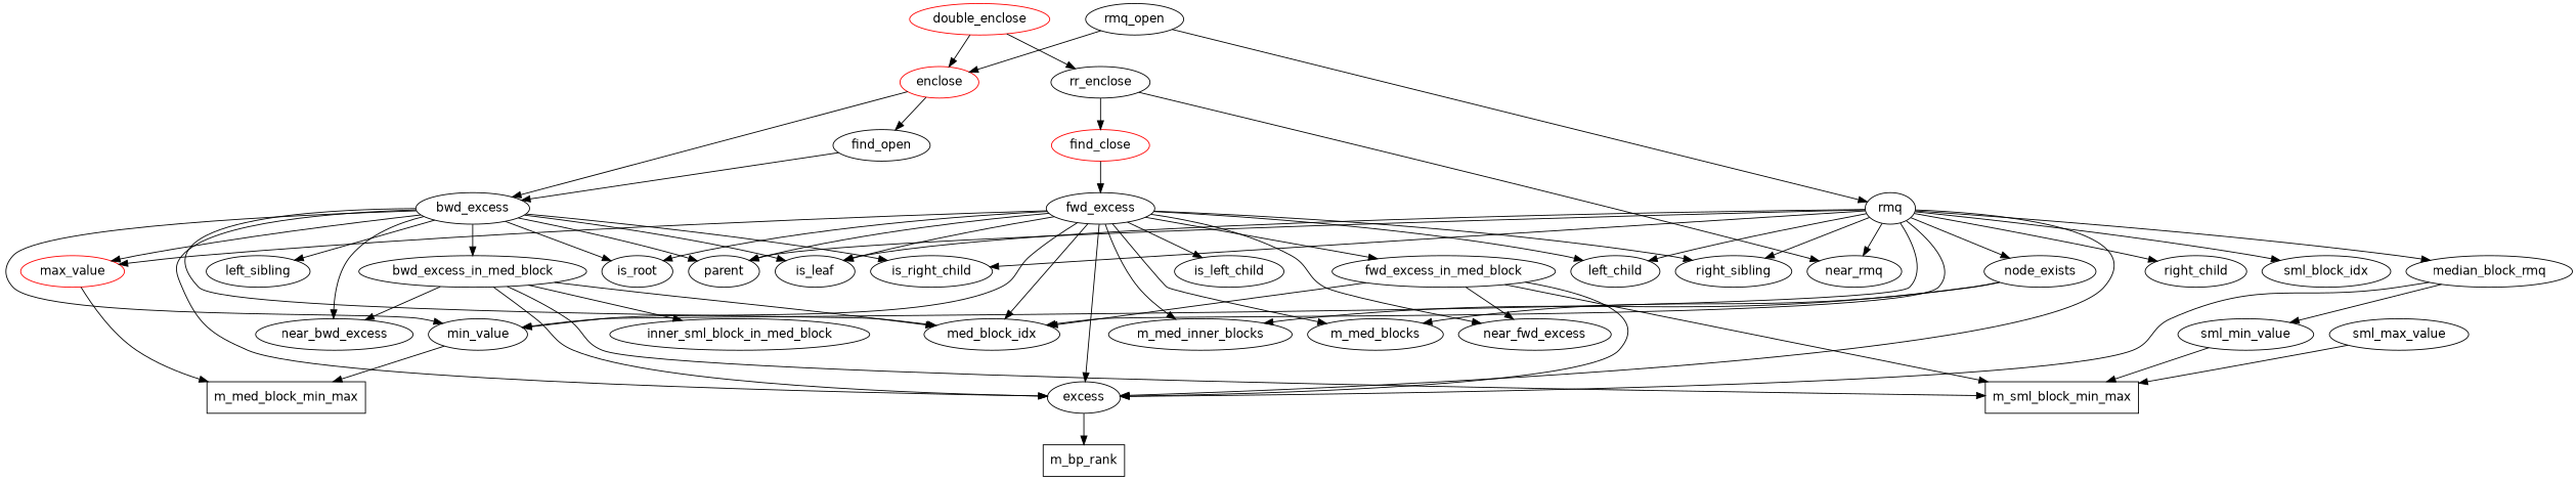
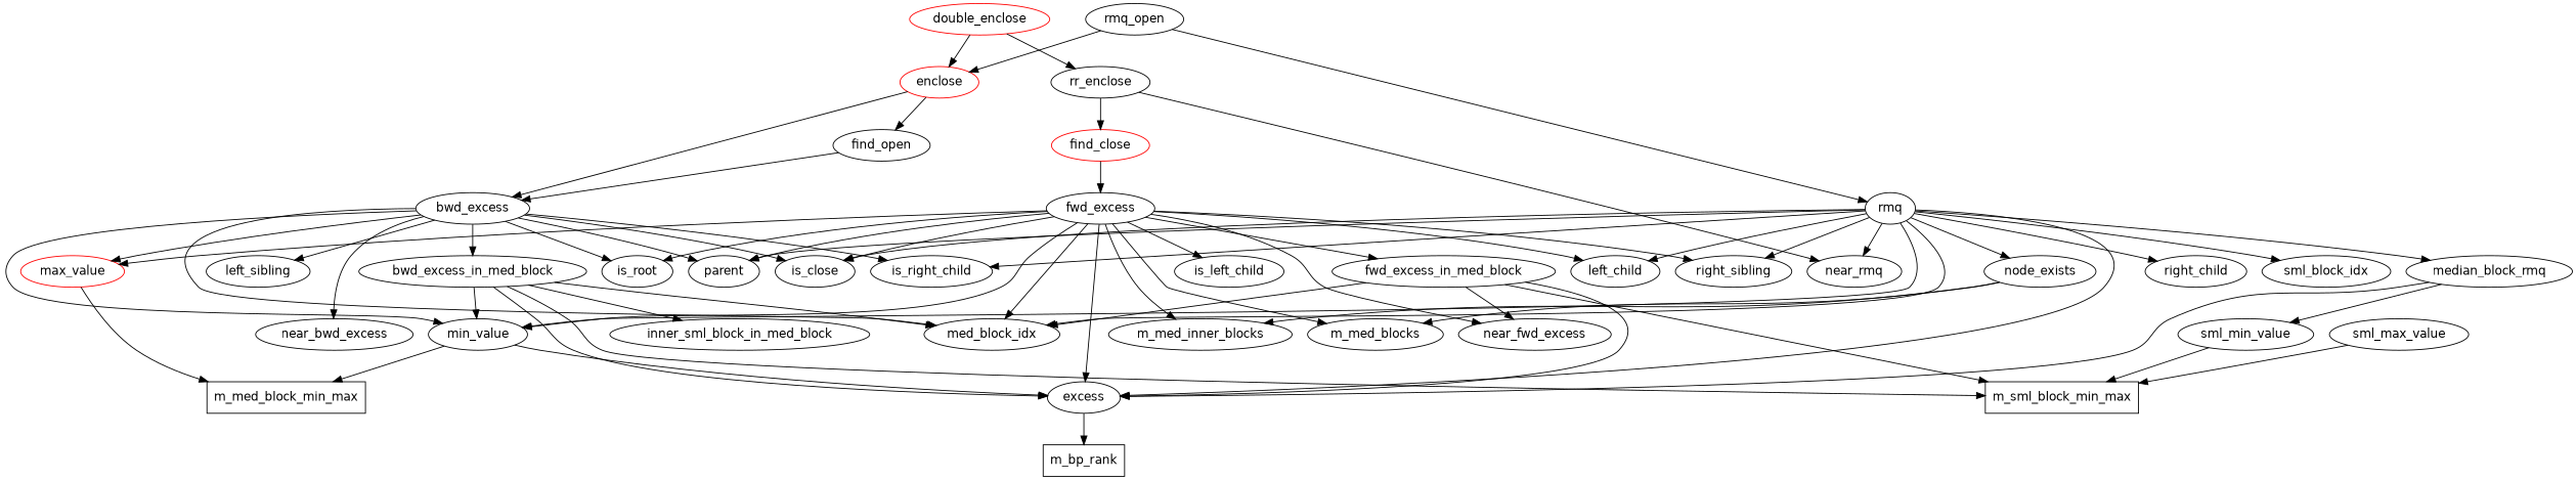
  digraph {
    fontname="DejaVu Sans"
    node [fontname="DejaVu Sans"]
    edge [fontname="DejaVu Sans"]
    m_bp_rank [shape=box]
    m_sml_block_min_max [shape=box]
    m_med_block_min_max [shape=box]
    enclose [color=red]
    bwd_excess
    find_open
    min_value
    max_value [color=red]
    med_block_idx
    is_root
    parent
-   is_leaf
+   is_leaf [label=is_close]
    excess
    is_right_child
    left_sibling
    near_bwd_excess
    bwd_excess_in_med_block
    find_close [color=red]
    fwd_excess
    m_med_inner_blocks
    m_med_blocks
    is_left_child
    left_child
    right_sibling
    near_fwd_excess
    fwd_excess_in_med_block
    double_enclose [color=red]
    rr_enclose
    near_rmq
    node_exists
    sml_min_value
    sml_max_value
    n33 [label=inner_sml_block_in_med_block]
    rmq_open
    rmq
    right_child
    sml_block_idx
    median_block_rmq
    enclose -> bwd_excess
    enclose -> find_open
    bwd_excess -> min_value
    bwd_excess -> max_value
    bwd_excess -> med_block_idx
    bwd_excess -> is_root
    bwd_excess -> parent
    bwd_excess -> is_leaf
-   bwd_excess -> excess
+   min_value -> excess
    bwd_excess -> is_right_child
    bwd_excess -> left_sibling
    bwd_excess -> near_bwd_excess
    bwd_excess -> bwd_excess_in_med_block
    find_open -> bwd_excess
    min_value -> m_med_block_min_max
    max_value -> m_med_block_min_max
    excess -> m_bp_rank
    bwd_excess_in_med_block -> m_sml_block_min_max
    bwd_excess_in_med_block -> med_block_idx
    bwd_excess_in_med_block -> excess
-   bwd_excess_in_med_block -> near_bwd_excess
+   bwd_excess_in_med_block -> min_value
    bwd_excess_in_med_block -> n33
    find_close -> fwd_excess
    fwd_excess -> min_value
    fwd_excess -> max_value
    fwd_excess -> med_block_idx
    fwd_excess -> is_root
    fwd_excess -> parent
    fwd_excess -> is_leaf
    fwd_excess -> excess
    fwd_excess -> m_med_inner_blocks
    fwd_excess -> m_med_blocks
    fwd_excess -> is_left_child
    fwd_excess -> left_child
    fwd_excess -> right_sibling
    fwd_excess -> near_fwd_excess
    fwd_excess -> fwd_excess_in_med_block
    fwd_excess_in_med_block -> m_sml_block_min_max
    fwd_excess_in_med_block -> med_block_idx
    fwd_excess_in_med_block -> excess
    fwd_excess_in_med_block -> near_fwd_excess
    double_enclose -> enclose
    double_enclose -> rr_enclose
    rr_enclose -> find_close
    rr_enclose -> near_rmq
    node_exists -> m_med_inner_blocks
    node_exists -> m_med_blocks
    sml_min_value -> m_sml_block_min_max
    sml_max_value -> m_sml_block_min_max
    rmq_open -> enclose
    rmq_open -> rmq
    rmq -> min_value
    rmq -> med_block_idx
    rmq -> parent
    rmq -> is_leaf
    rmq -> excess
    rmq -> is_right_child
    rmq -> left_child
    rmq -> right_sibling
    rmq -> near_rmq
    rmq -> node_exists
    rmq -> right_child
    rmq -> sml_block_idx
    rmq -> median_block_rmq
    median_block_rmq -> excess
    median_block_rmq -> sml_min_value
  }
